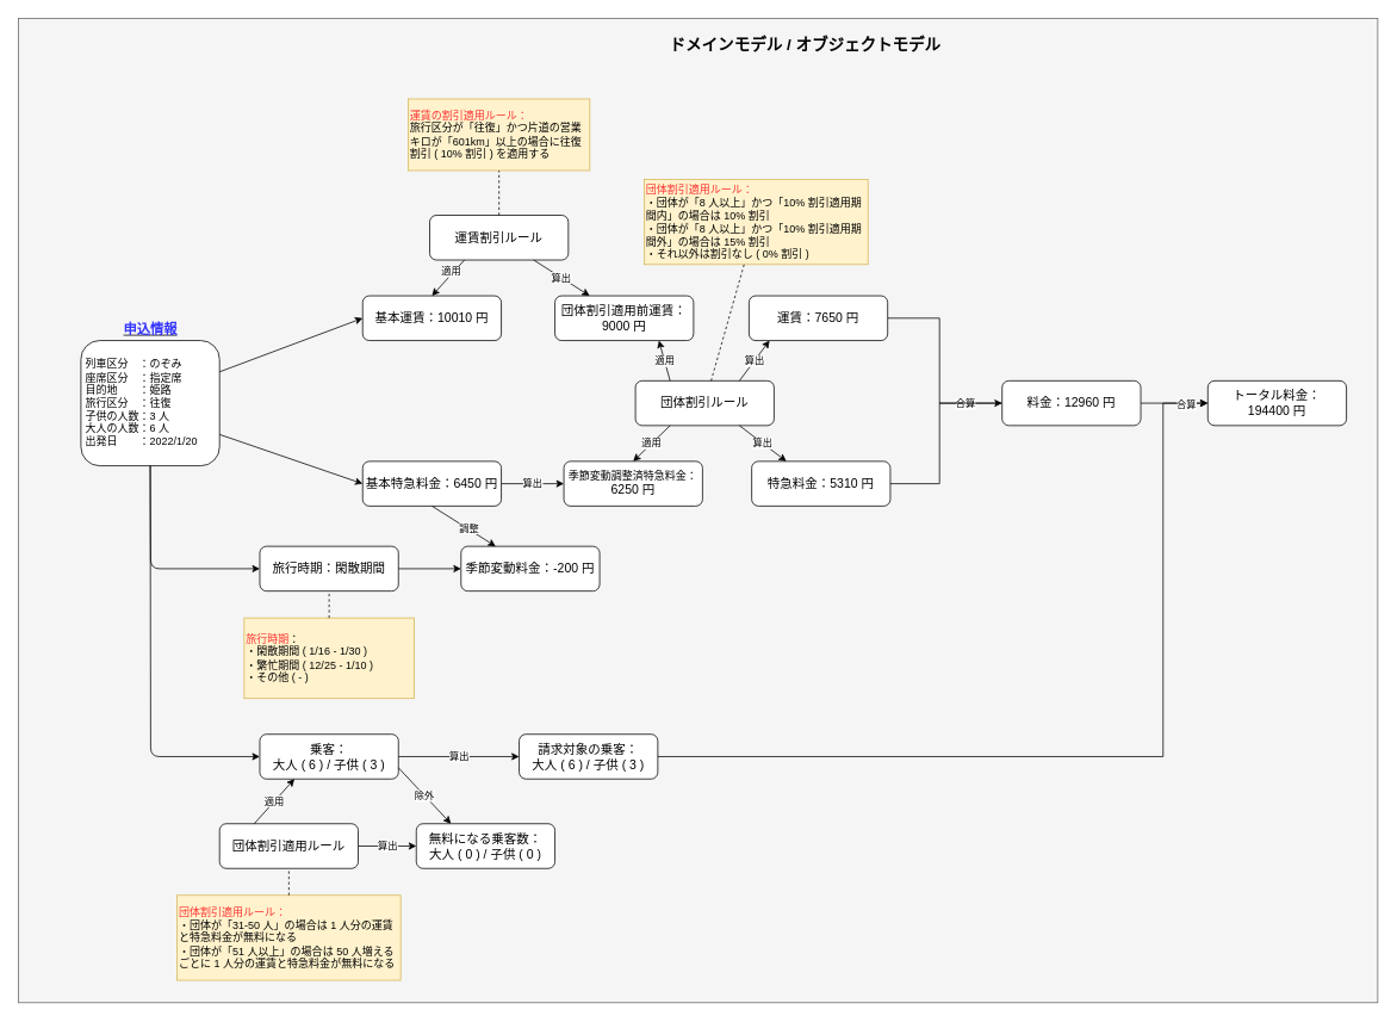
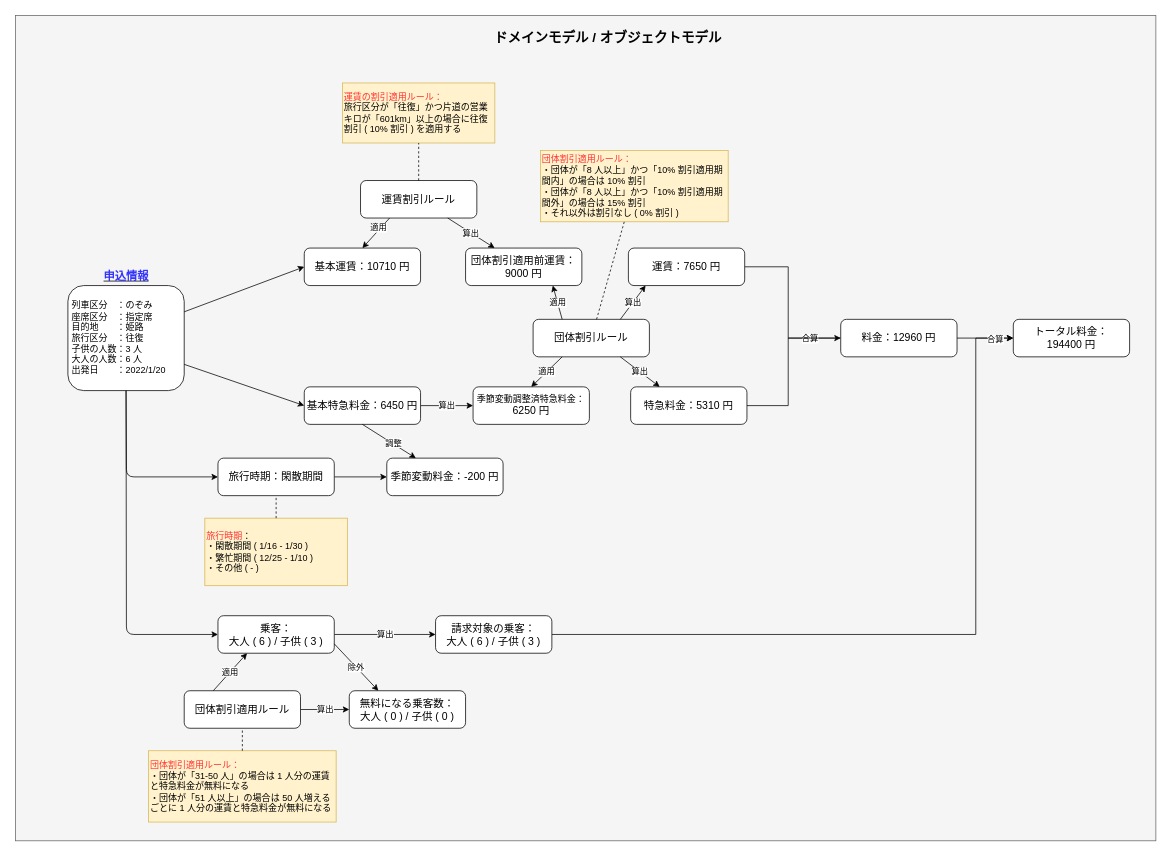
  <mxCell id="0" />
  <mxCell id="1" parent="0" />
  <mxCell id="2" value="" style="rounded=0;whiteSpace=wrap;html=1;fillColor=#f5f5f5;strokeColor=#666666;fontColor=#333333;" parent="1" vertex="1"><mxGeometry x="20" y="20" width="1520" height="1100" as="geometry" /></mxCell>
  <mxCell id="3" value="&lt;font color=&quot;#ff3333&quot;&gt;運賃の割引適用ルール：&lt;/font&gt;&lt;br&gt;旅行区分が「往復」かつ片道の営業キロが「601km」以上の場合に往復割引 ( 10% 割引 ) を適用する" style="rounded=0;whiteSpace=wrap;html=1;align=left;fillColor=#fff2cc;strokeColor=#d6b656;" parent="1" vertex="1"><mxGeometry x="456" y="110" width="203" height="80" as="geometry" /></mxCell>
  <mxCell id="4" value="&amp;nbsp;列車区分　：のぞみ&lt;br&gt;&amp;nbsp;座席区分　：指定席&lt;br&gt;&amp;nbsp;目的地　　：姫路&lt;br&gt;&amp;nbsp;旅行区分　：往復&lt;br&gt;&amp;nbsp;子供の人数：3 人&lt;br&gt;&amp;nbsp;大人の人数：6 人&lt;br&gt;&amp;nbsp;出発日　　：2022/1/20" style="rounded=1;whiteSpace=wrap;html=1;align=left;" parent="1" vertex="1"><mxGeometry x="90" y="380" width="155" height="140" as="geometry" /></mxCell>
- <mxCell id="5" value="&lt;font style=&quot;font-size: 14px&quot;&gt;基本運賃：10010 円&lt;br&gt;&lt;/font&gt;" style="rounded=1;whiteSpace=wrap;html=1;" parent="1" vertex="1"><mxGeometry x="405" y="330" width="155" height="50" as="geometry" /></mxCell>
+ <mxCell id="5" value="&lt;font style=&quot;font-size: 14px&quot;&gt;基本運賃：10710 円&lt;br&gt;&lt;/font&gt;" style="rounded=1;whiteSpace=wrap;html=1;" parent="1" vertex="1"><mxGeometry x="405" y="330" width="155" height="50" as="geometry" /></mxCell>
  <mxCell id="6" value="&lt;font style=&quot;font-size: 14px&quot;&gt;団体割引適用前運賃：9000 円&lt;br&gt;&lt;/font&gt;" style="rounded=1;whiteSpace=wrap;html=1;" parent="1" vertex="1"><mxGeometry x="620" y="330" width="155" height="50" as="geometry" /></mxCell>
  <mxCell id="7" value="&lt;font style=&quot;font-size: 14px&quot;&gt;運賃割引ルール&lt;br&gt;&lt;/font&gt;" style="rounded=1;whiteSpace=wrap;html=1;" parent="1" vertex="1"><mxGeometry x="480" y="240" width="155" height="50" as="geometry" /></mxCell>
  <mxCell id="8" value="算出" style="edgeStyle=orthogonalEdgeStyle;rounded=0;orthogonalLoop=1;jettySize=auto;html=1;strokeColor=#000000;" parent="1" source="9" target="12" edge="1"><mxGeometry relative="1" as="geometry" /></mxCell>
  <mxCell id="9" value="&lt;font style=&quot;font-size: 14px&quot;&gt;基本特急料金：6450 円&lt;br&gt;&lt;/font&gt;" style="rounded=1;whiteSpace=wrap;html=1;" parent="1" vertex="1"><mxGeometry x="405" y="515" width="155" height="50" as="geometry" /></mxCell>
  <mxCell id="10" value="算出" style="edgeStyle=orthogonalEdgeStyle;rounded=0;orthogonalLoop=1;jettySize=auto;html=1;strokeColor=#000000;" parent="1" source="11" target="37" edge="1"><mxGeometry relative="1" as="geometry" /></mxCell>
  <mxCell id="11" value="&lt;font style=&quot;font-size: 14px&quot;&gt;団体割引適用ルール&lt;br&gt;&lt;/font&gt;" style="rounded=1;whiteSpace=wrap;html=1;" parent="1" vertex="1"><mxGeometry x="245" y="920" width="155" height="50" as="geometry" /></mxCell>
  <mxCell id="12" value="&lt;font&gt;&lt;font style=&quot;font-size: 12px&quot;&gt;季節変動調整済特急料金：&lt;/font&gt;&lt;br&gt;&lt;font style=&quot;font-size: 14px&quot;&gt;6250&lt;/font&gt;&lt;span style=&quot;font-size: 14px&quot;&gt;&amp;nbsp;円&lt;/span&gt;&lt;br&gt;&lt;/font&gt;" style="rounded=1;whiteSpace=wrap;html=1;" parent="1" vertex="1"><mxGeometry x="630" y="515" width="155" height="50" as="geometry" /></mxCell>
  <mxCell id="13" value="" style="endArrow=classic;html=1;strokeColor=#000000;exitX=0.25;exitY=1;exitDx=0;exitDy=0;entryX=0.5;entryY=0;entryDx=0;entryDy=0;" parent="1" source="7" target="5" edge="1"><mxGeometry width="50" height="50" relative="1" as="geometry"><mxPoint x="170" y="630" as="sourcePoint" /><mxPoint x="220" y="580" as="targetPoint" /></mxGeometry></mxCell>
  <mxCell id="14" value="適用" style="edgeLabel;html=1;align=center;verticalAlign=middle;resizable=0;points=[];" parent="13" vertex="1" connectable="0"><mxGeometry x="-0.272" y="-3" relative="1" as="geometry"><mxPoint as="offset" /></mxGeometry></mxCell>
  <mxCell id="15" value="算出" style="endArrow=classic;html=1;strokeColor=#000000;entryX=0.25;entryY=0;entryDx=0;entryDy=0;exitX=0.75;exitY=1;exitDx=0;exitDy=0;" parent="1" source="7" target="6" edge="1"><mxGeometry width="50" height="50" relative="1" as="geometry"><mxPoint x="170" y="630" as="sourcePoint" /><mxPoint x="220" y="580" as="targetPoint" /></mxGeometry></mxCell>
  <mxCell id="16" value="" style="edgeStyle=orthogonalEdgeStyle;rounded=0;orthogonalLoop=1;jettySize=auto;html=1;strokeColor=#000000;" parent="1" source="17" target="20" edge="1"><mxGeometry relative="1" as="geometry" /></mxCell>
  <mxCell id="17" value="&lt;font style=&quot;font-size: 14px&quot;&gt;旅行時期：閑散期間&lt;br&gt;&lt;/font&gt;" style="rounded=1;whiteSpace=wrap;html=1;" parent="1" vertex="1"><mxGeometry x="290" y="610" width="155" height="50" as="geometry" /></mxCell>
  <mxCell id="18" value="&lt;font color=&quot;#ff3333&quot;&gt;旅行時期&lt;/font&gt;：&lt;br&gt;・閑散期間 ( 1/16 - 1/30 )&lt;br&gt;・繁忙期間 ( 12/25 - 1/10 )&lt;br&gt;・その他 ( - )" style="rounded=0;whiteSpace=wrap;html=1;align=left;fillColor=#fff2cc;strokeColor=#d6b656;" parent="1" vertex="1"><mxGeometry x="272.5" y="690" width="190" height="90" as="geometry" /></mxCell>
  <mxCell id="19" value="" style="endArrow=none;dashed=1;html=1;strokeColor=#000000;exitX=0.5;exitY=0;exitDx=0;exitDy=0;entryX=0.5;entryY=1;entryDx=0;entryDy=0;" parent="1" source="18" target="17" edge="1"><mxGeometry width="50" height="50" relative="1" as="geometry"><mxPoint x="380" y="660" as="sourcePoint" /><mxPoint x="430" y="610" as="targetPoint" /></mxGeometry></mxCell>
  <mxCell id="20" value="&lt;font style=&quot;font-size: 14px&quot;&gt;季節変動料金：-200 円&lt;br&gt;&lt;/font&gt;" style="rounded=1;whiteSpace=wrap;html=1;" parent="1" vertex="1"><mxGeometry x="515" y="610" width="155" height="50" as="geometry" /></mxCell>
  <mxCell id="21" value="" style="endArrow=none;dashed=1;html=1;strokeColor=#000000;entryX=0.5;entryY=1;entryDx=0;entryDy=0;" parent="1" source="7" target="3" edge="1"><mxGeometry width="50" height="50" relative="1" as="geometry"><mxPoint x="380" y="470" as="sourcePoint" /><mxPoint x="430" y="420" as="targetPoint" /></mxGeometry></mxCell>
  <mxCell id="22" value="" style="endArrow=classic;html=1;strokeColor=#000000;entryX=0.25;entryY=0;entryDx=0;entryDy=0;exitX=0.5;exitY=1;exitDx=0;exitDy=0;" parent="1" source="9" target="20" edge="1"><mxGeometry width="50" height="50" relative="1" as="geometry"><mxPoint x="380" y="470" as="sourcePoint" /><mxPoint x="430" y="420" as="targetPoint" /></mxGeometry></mxCell>
  <mxCell id="23" value="調整" style="edgeLabel;html=1;align=center;verticalAlign=middle;resizable=0;points=[];" parent="22" vertex="1" connectable="0"><mxGeometry x="0.142" y="1" relative="1" as="geometry"><mxPoint as="offset" /></mxGeometry></mxCell>
  <mxCell id="24" value="&lt;font style=&quot;font-size: 14px&quot;&gt;団体割引ルール&lt;br&gt;&lt;/font&gt;" style="rounded=1;whiteSpace=wrap;html=1;" parent="1" vertex="1"><mxGeometry x="710" y="425" width="155" height="50" as="geometry" /></mxCell>
  <mxCell id="25" style="edgeStyle=orthogonalEdgeStyle;rounded=0;orthogonalLoop=1;jettySize=auto;html=1;entryX=0;entryY=0.5;entryDx=0;entryDy=0;strokeColor=#000000;endArrow=none;" parent="1" source="27" target="45" edge="1"><mxGeometry relative="1" as="geometry"><Array as="points"><mxPoint x="1050" y="540" /><mxPoint x="1050" y="450" /></Array></mxGeometry></mxCell>
  <mxCell id="26" value="合算" style="edgeLabel;html=1;align=center;verticalAlign=middle;resizable=0;points=[];" parent="25" vertex="1" connectable="0"><mxGeometry x="0.609" relative="1" as="geometry"><mxPoint as="offset" /></mxGeometry></mxCell>
  <mxCell id="27" value="&lt;font style=&quot;font-size: 14px&quot;&gt;特急料金：5310 円&lt;br&gt;&lt;/font&gt;" style="rounded=1;whiteSpace=wrap;html=1;" parent="1" vertex="1"><mxGeometry x="840" y="515" width="155" height="50" as="geometry" /></mxCell>
  <mxCell id="28" value="適用" style="endArrow=classic;html=1;strokeColor=#000000;entryX=0.5;entryY=0;entryDx=0;entryDy=0;exitX=0.25;exitY=1;exitDx=0;exitDy=0;" parent="1" source="24" target="12" edge="1"><mxGeometry width="50" height="50" relative="1" as="geometry"><mxPoint x="500" y="460" as="sourcePoint" /><mxPoint x="550" y="410" as="targetPoint" /></mxGeometry></mxCell>
  <mxCell id="29" value="算出" style="endArrow=classic;html=1;strokeColor=#000000;entryX=0.25;entryY=0;entryDx=0;entryDy=0;exitX=0.75;exitY=1;exitDx=0;exitDy=0;" parent="1" source="24" target="27" edge="1"><mxGeometry width="50" height="50" relative="1" as="geometry"><mxPoint x="500" y="460" as="sourcePoint" /><mxPoint x="550" y="410" as="targetPoint" /></mxGeometry></mxCell>
  <mxCell id="30" value="&lt;font color=&quot;#ff3333&quot;&gt;団体割引適用ルール：&lt;/font&gt;&lt;br&gt;・団体が「8 人以上」かつ「10% 割引適用期間内」の場合は 10% 割引&lt;br&gt;・団体が「8 人以上」かつ「10% 割引適用期間外」の場合は 15% 割引&lt;br&gt;・それ以外は割引なし ( 0% 割引 )" style="rounded=0;whiteSpace=wrap;html=1;align=left;fillColor=#fff2cc;strokeColor=#d6b656;" parent="1" vertex="1"><mxGeometry x="720" y="200" width="250" height="95" as="geometry" /></mxCell>
  <mxCell id="31" value="" style="endArrow=none;dashed=1;html=1;strokeColor=#000000;" parent="1" source="24" target="30" edge="1"><mxGeometry width="50" height="50" relative="1" as="geometry"><mxPoint x="500" y="610" as="sourcePoint" /><mxPoint x="550" y="560" as="targetPoint" /></mxGeometry></mxCell>
  <mxCell id="32" value="" style="endArrow=classic;html=1;strokeColor=#000000;exitX=0.5;exitY=1;exitDx=0;exitDy=0;entryX=0;entryY=0.5;entryDx=0;entryDy=0;" parent="1" source="4" target="17" edge="1"><mxGeometry width="50" height="50" relative="1" as="geometry"><mxPoint x="390" y="520" as="sourcePoint" /><mxPoint x="440" y="470" as="targetPoint" /><Array as="points"><mxPoint x="168" y="635" /></Array></mxGeometry></mxCell>
  <mxCell id="33" value="" style="endArrow=classic;html=1;strokeColor=#000000;exitX=1;exitY=0.25;exitDx=0;exitDy=0;entryX=0;entryY=0.5;entryDx=0;entryDy=0;" parent="1" source="4" target="5" edge="1"><mxGeometry width="50" height="50" relative="1" as="geometry"><mxPoint x="390" y="520" as="sourcePoint" /><mxPoint x="440" y="470" as="targetPoint" /></mxGeometry></mxCell>
  <mxCell id="34" value="" style="endArrow=classic;html=1;strokeColor=#000000;exitX=1;exitY=0.75;exitDx=0;exitDy=0;entryX=0;entryY=0.5;entryDx=0;entryDy=0;" parent="1" source="4" target="9" edge="1"><mxGeometry width="50" height="50" relative="1" as="geometry"><mxPoint x="390" y="520" as="sourcePoint" /><mxPoint x="440" y="470" as="targetPoint" /></mxGeometry></mxCell>
  <mxCell id="35" value="算出" style="edgeStyle=orthogonalEdgeStyle;rounded=0;orthogonalLoop=1;jettySize=auto;html=1;strokeColor=#000000;" parent="1" source="36" target="39" edge="1"><mxGeometry relative="1" as="geometry" /></mxCell>
  <mxCell id="36" value="&lt;font style=&quot;font-size: 14px&quot;&gt;乗客：&lt;br&gt;大人 ( 6 ) / 子供 ( 3 )&lt;br&gt;&lt;/font&gt;" style="rounded=1;whiteSpace=wrap;html=1;" parent="1" vertex="1"><mxGeometry x="290" y="820" width="155" height="50" as="geometry" /></mxCell>
  <mxCell id="37" value="&lt;font style=&quot;font-size: 14px&quot;&gt;無料になる乗客数：&lt;br&gt;大人 ( 0 ) / 子供 ( 0 )&lt;br&gt;&lt;/font&gt;" style="rounded=1;whiteSpace=wrap;html=1;" parent="1" vertex="1"><mxGeometry x="465" y="920" width="155" height="50" as="geometry" /></mxCell>
  <mxCell id="38" style="edgeStyle=orthogonalEdgeStyle;rounded=0;orthogonalLoop=1;jettySize=auto;html=1;entryX=0;entryY=0.5;entryDx=0;entryDy=0;strokeColor=#000000;" parent="1" source="39" target="46" edge="1"><mxGeometry relative="1" as="geometry"><Array as="points"><mxPoint x="1300" y="845" /><mxPoint x="1300" y="450" /></Array></mxGeometry></mxCell>
  <mxCell id="39" value="&lt;font style=&quot;font-size: 14px&quot;&gt;請求対象の乗客：&lt;br&gt;大人 ( 6 ) / 子供 ( 3 )&lt;br&gt;&lt;/font&gt;" style="rounded=1;whiteSpace=wrap;html=1;" parent="1" vertex="1"><mxGeometry x="580" y="820" width="155" height="50" as="geometry" /></mxCell>
  <mxCell id="40" value="適用" style="endArrow=classic;html=1;strokeColor=#000000;exitX=0.25;exitY=0;exitDx=0;exitDy=0;entryX=0.25;entryY=1;entryDx=0;entryDy=0;" parent="1" source="11" target="36" edge="1"><mxGeometry width="50" height="50" relative="1" as="geometry"><mxPoint x="480" y="650" as="sourcePoint" /><mxPoint x="530" y="600" as="targetPoint" /></mxGeometry></mxCell>
  <mxCell id="41" value="" style="endArrow=classic;html=1;strokeColor=#000000;entryX=0;entryY=0.5;entryDx=0;entryDy=0;exitX=0.5;exitY=1;exitDx=0;exitDy=0;" parent="1" source="4" target="36" edge="1"><mxGeometry width="50" height="50" relative="1" as="geometry"><mxPoint x="480" y="650" as="sourcePoint" /><mxPoint x="530" y="600" as="targetPoint" /><Array as="points"><mxPoint x="168" y="845" /></Array></mxGeometry></mxCell>
  <mxCell id="42" value="除外" style="endArrow=classic;html=1;strokeColor=#000000;exitX=1;exitY=0.75;exitDx=0;exitDy=0;entryX=0.25;entryY=0;entryDx=0;entryDy=0;" parent="1" source="36" target="37" edge="1"><mxGeometry width="50" height="50" relative="1" as="geometry"><mxPoint x="480" y="710" as="sourcePoint" /><mxPoint x="530" y="660" as="targetPoint" /></mxGeometry></mxCell>
  <mxCell id="43" style="edgeStyle=orthogonalEdgeStyle;rounded=0;orthogonalLoop=1;jettySize=auto;html=1;entryX=0;entryY=0.5;entryDx=0;entryDy=0;strokeColor=#000000;" parent="1" source="45" target="46" edge="1"><mxGeometry relative="1" as="geometry" /></mxCell>
  <mxCell id="44" value="合算" style="edgeLabel;html=1;align=center;verticalAlign=middle;resizable=0;points=[];" parent="43" vertex="1" connectable="0"><mxGeometry x="0.328" y="-1" relative="1" as="geometry"><mxPoint as="offset" /></mxGeometry></mxCell>
  <mxCell id="45" value="&lt;font style=&quot;font-size: 14px&quot;&gt;料金：12960 円&lt;br&gt;&lt;/font&gt;" style="rounded=1;whiteSpace=wrap;html=1;" parent="1" vertex="1"><mxGeometry x="1120" y="425" width="155" height="50" as="geometry" /></mxCell>
  <mxCell id="46" value="&lt;font style=&quot;font-size: 14px&quot;&gt;トータル料金：&lt;br&gt;194400 円&lt;br&gt;&lt;/font&gt;" style="rounded=1;whiteSpace=wrap;html=1;" parent="1" vertex="1"><mxGeometry x="1350" y="425" width="155" height="50" as="geometry" /></mxCell>
- <mxCell id="47" value="&lt;b&gt;&lt;font style=&quot;font-size: 18px&quot;&gt;ドメインモデル / オブジェクトモデル&lt;/font&gt;&lt;/b&gt;" style="text;html=1;strokeColor=none;fillColor=none;align=center;verticalAlign=middle;whiteSpace=wrap;rounded=0;" parent="1" vertex="1"><mxGeometry x="740" y="40" width="320" height="20" as="geometry" /></mxCell>
+ <mxCell id="47" value="&lt;b&gt;&lt;font style=&quot;font-size: 18px&quot;&gt;ドメインモデル / オブジェクトモデル&lt;/font&gt;&lt;/b&gt;" style="text;html=1;strokeColor=none;fillColor=none;align=center;verticalAlign=middle;whiteSpace=wrap;rounded=0;" parent="1" vertex="1"><mxGeometry x="650" y="40" width="320" height="20" as="geometry" /></mxCell>
  <mxCell id="48" value="&lt;b&gt;&lt;u&gt;&lt;font style=&quot;font-size: 15px&quot; color=&quot;#3333ff&quot;&gt;申込情報&lt;/font&gt;&lt;/u&gt;&lt;/b&gt;" style="text;html=1;strokeColor=none;fillColor=none;align=center;verticalAlign=middle;whiteSpace=wrap;rounded=0;" parent="1" vertex="1"><mxGeometry x="134.5" y="357" width="66" height="20" as="geometry" /></mxCell>
  <mxCell id="49" value="&lt;font color=&quot;#ff3333&quot;&gt;団体割引適用ルール：&lt;/font&gt;&lt;br&gt;・団体が「31-50 人」の場合は 1 人分の運賃と特急料金が無料になる&lt;br&gt;・団体が「51 人以上」の場合は 50 人増えるごとに 1 人分の運賃と特急料金が無料になる" style="rounded=0;whiteSpace=wrap;html=1;align=left;fillColor=#fff2cc;strokeColor=#d6b656;" parent="1" vertex="1"><mxGeometry x="197.5" y="1000" width="250" height="95" as="geometry" /></mxCell>
  <mxCell id="50" value="" style="endArrow=none;dashed=1;html=1;exitX=0.5;exitY=0;exitDx=0;exitDy=0;entryX=0.5;entryY=1;entryDx=0;entryDy=0;" parent="1" source="49" target="11" edge="1"><mxGeometry width="50" height="50" relative="1" as="geometry"><mxPoint x="760" y="710" as="sourcePoint" /><mxPoint x="810" y="660" as="targetPoint" /></mxGeometry></mxCell>
  <mxCell id="51" style="edgeStyle=orthogonalEdgeStyle;rounded=0;orthogonalLoop=1;jettySize=auto;html=1;entryX=0;entryY=0.5;entryDx=0;entryDy=0;endSize=6;strokeColor=#000000;" parent="1" source="52" target="45" edge="1"><mxGeometry relative="1" as="geometry"><Array as="points"><mxPoint x="1050" y="355" /><mxPoint x="1050" y="450" /></Array></mxGeometry></mxCell>
  <mxCell id="52" value="&lt;font style=&quot;font-size: 14px&quot;&gt;運賃：7650 円&lt;br&gt;&lt;/font&gt;" style="rounded=1;whiteSpace=wrap;html=1;" parent="1" vertex="1"><mxGeometry x="837" y="330" width="155" height="50" as="geometry" /></mxCell>
  <mxCell id="53" value="適用" style="endArrow=classic;html=1;strokeColor=#000000;entryX=0.75;entryY=1;entryDx=0;entryDy=0;exitX=0.25;exitY=0;exitDx=0;exitDy=0;" parent="1" source="24" target="6" edge="1"><mxGeometry width="50" height="50" relative="1" as="geometry"><mxPoint x="800" y="450" as="sourcePoint" /><mxPoint x="850" y="400" as="targetPoint" /></mxGeometry></mxCell>
  <mxCell id="54" value="算出" style="endArrow=classic;html=1;strokeColor=#000000;entryX=0.148;entryY=1;entryDx=0;entryDy=0;entryPerimeter=0;exitX=0.75;exitY=0;exitDx=0;exitDy=0;" parent="1" source="24" target="52" edge="1"><mxGeometry width="50" height="50" relative="1" as="geometry"><mxPoint x="800" y="450" as="sourcePoint" /><mxPoint x="850" y="400" as="targetPoint" /></mxGeometry></mxCell>
